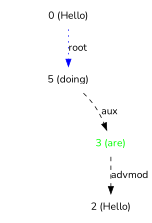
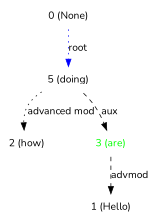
  digraph {
    fontname=Nunito
    node [fontname=Nunito shape=plaintext]
    edge [dir=forward fontname=Nunito style=dotted]
-   n1 [label="0 (Hello)"]
+   n1 [label="0 (None)"]
    n2 [label="5 (doing)"]
+   n3 [label="2 (how)"]
    n4 [fontcolor=green label="3 (are)"]
-   n5 [label="2 (Hello)"]
+   n5 [label="1 (Hello)"]
    n1 -> n2 [color=blue label=root]
+   n2 -> n3 [label="advanced mod"]
    n2 -> n4 [label=aux style=dashed]
    n4 -> n5 [label=advmod style=dashed]
  }
